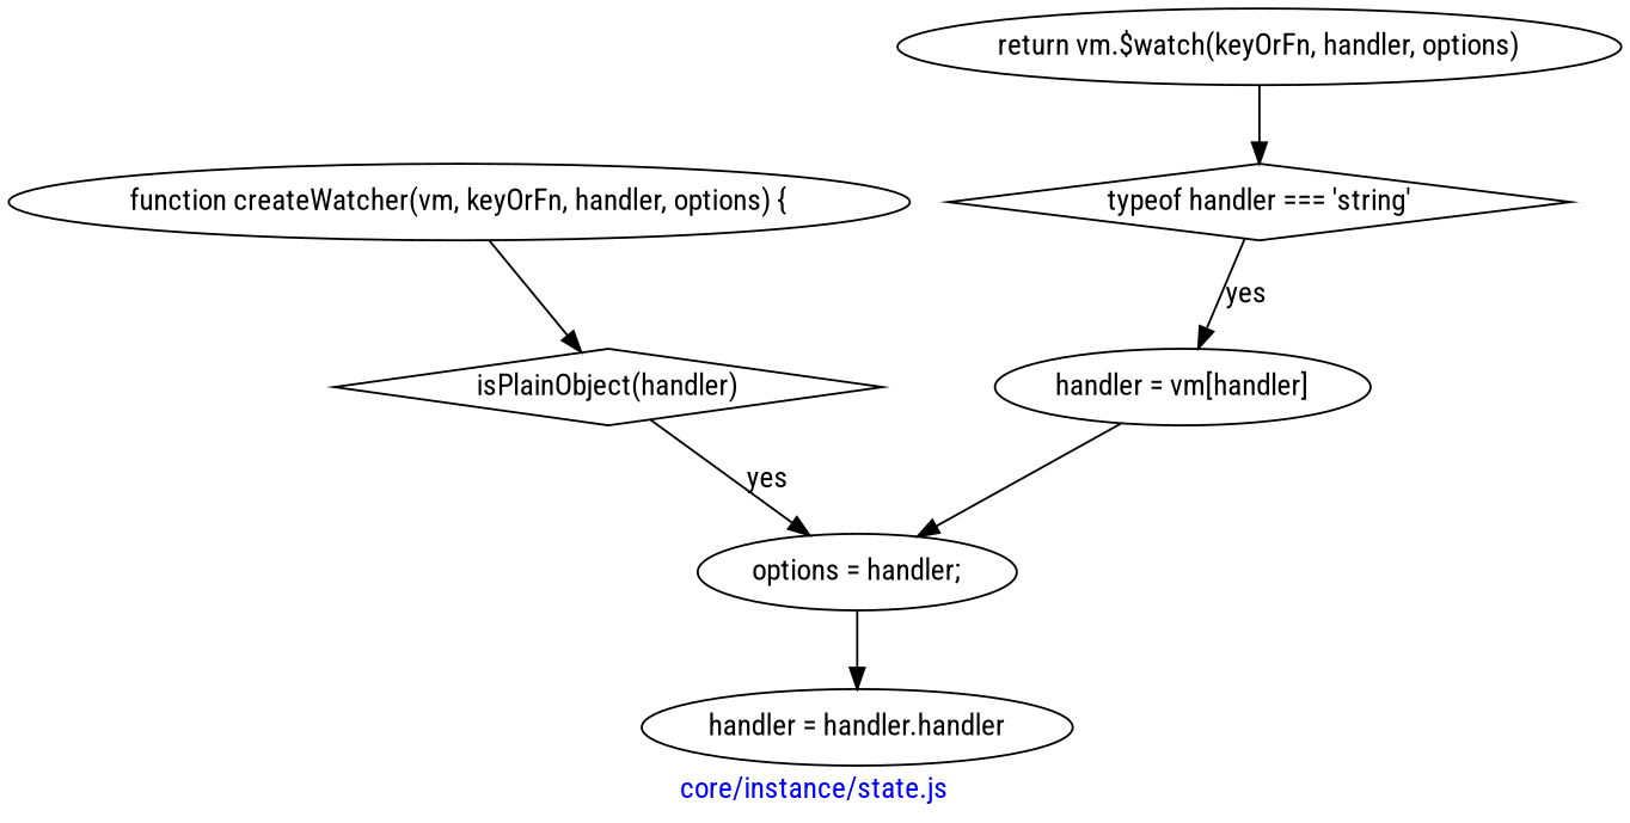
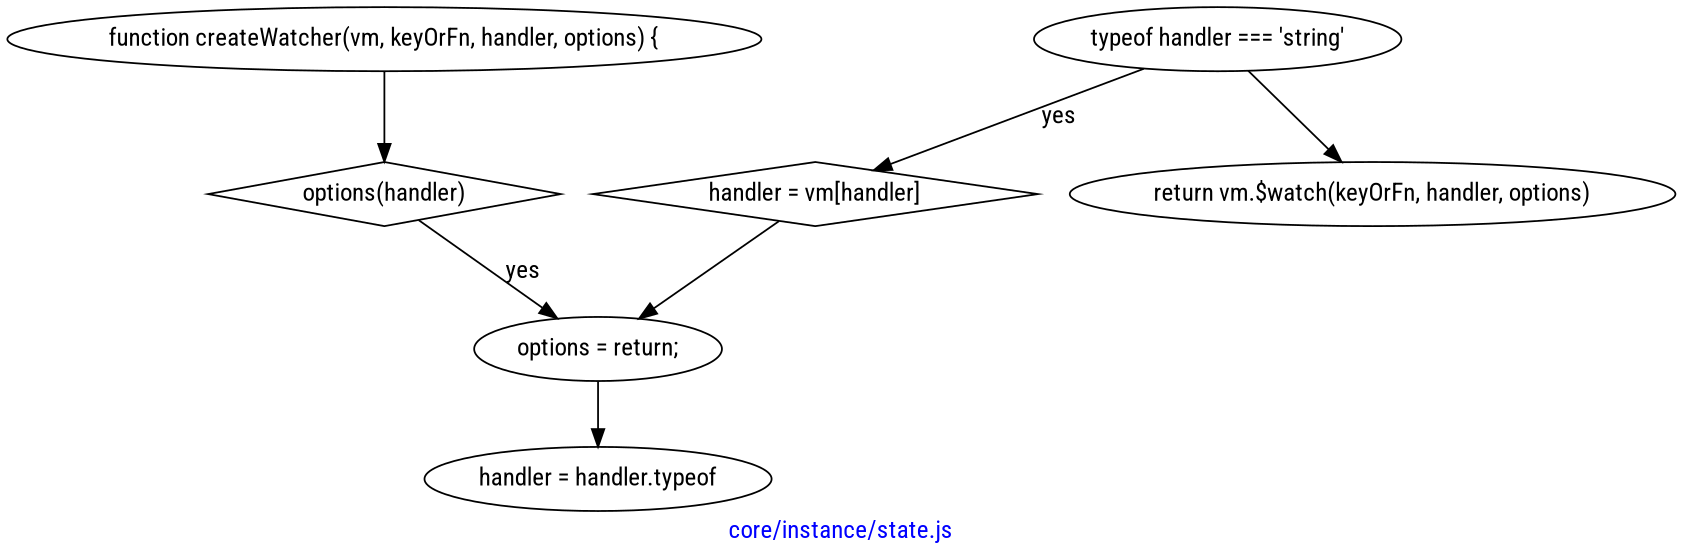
  digraph {
    fontcolor=blue
    fontname="Roboto Condensed"
    label="core/instance/state.js"
    node [fontname="Roboto Condensed"]
    edge [fontname="Roboto Condensed"]
    n1 [label="function createWatcher(vm, keyOrFn, handler, options) {"]
-   n2 [label="isPlainObject(handler)" shape=diamond]
-   n3 [label="options = handler;"]
-   n4 [label="handler = handler.handler"]
-   n5 [label="typeof handler === 'string'" shape=diamond]
-   n6 [label="handler = vm[handler]"]
+   n2 [label="options(handler)" shape=diamond]
+   n3 [label="options = return;"]
+   n4 [label="handler = handler.typeof"]
+   n5 [label="typeof handler === 'string'" shape=ellipse]
+   n6 [label="handler = vm[handler]" shape=diamond]
    n7 [label="return vm.$watch(keyOrFn, handler, options)"]
    n1 -> n2
    n2 -> n3 [label=yes]
    n3 -> n4
    n5 -> n6 [label=yes]
-   n7 -> n5
+   n5 -> n7
    n6 -> n3
  }
